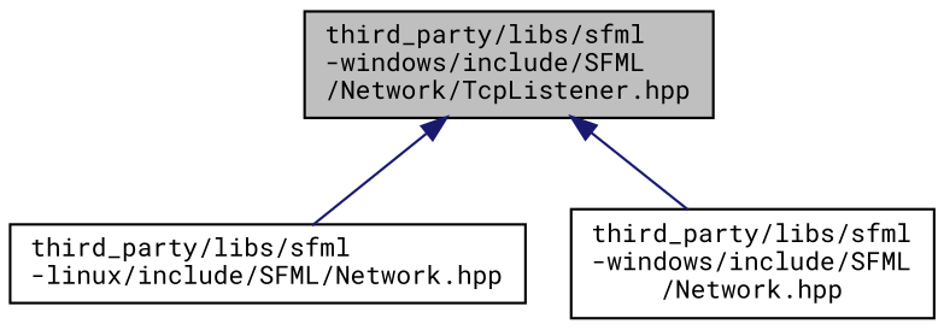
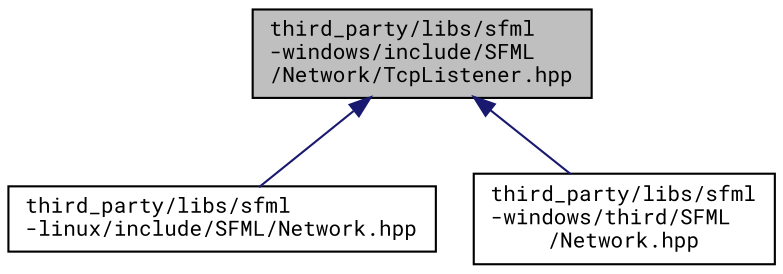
  digraph {
    fontname="Roboto Mono"
    node [color=black fillcolor=white fontname="Roboto Mono" fontsize=10 shape=record style=filled]
    edge [color=midnightblue dir=back fontname="Roboto Mono" fontsize=10 labelfontname=Helvetica labelfontsize=10 style=solid]
    n1 [fillcolor=grey75 fontcolor=black height=0.2 label="third_party/libs/sfml\l-windows/include/SFML\l/Network/TcpListener.hpp" width=0.4]
    n2 [height=0.2 label="third_party/libs/sfml\l-linux/include/SFML/Network.hpp" width=0.4]
-   n3 [height=0.2 label="third_party/libs/sfml\l-windows/include/SFML\l/Network.hpp" width=0.4]
+   n3 [height=0.2 label="third_party/libs/sfml\l-windows/third/SFML\l/Network.hpp" width=0.4]
    n1 -> n2
    n1 -> n3
  }
